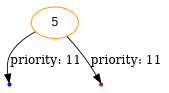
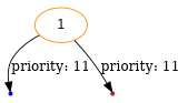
  digraph {
    node [fontname=Arial shape=point]
    null0 [color=blue]
-   5 [color=darkorange shape=""]
+   5 [color=darkorange label=1 shape=""]
    null1 [color=brown]
    5 -> null0 [label="priority: 11"]
    5 -> null1 [label="priority: 11"]
  }
